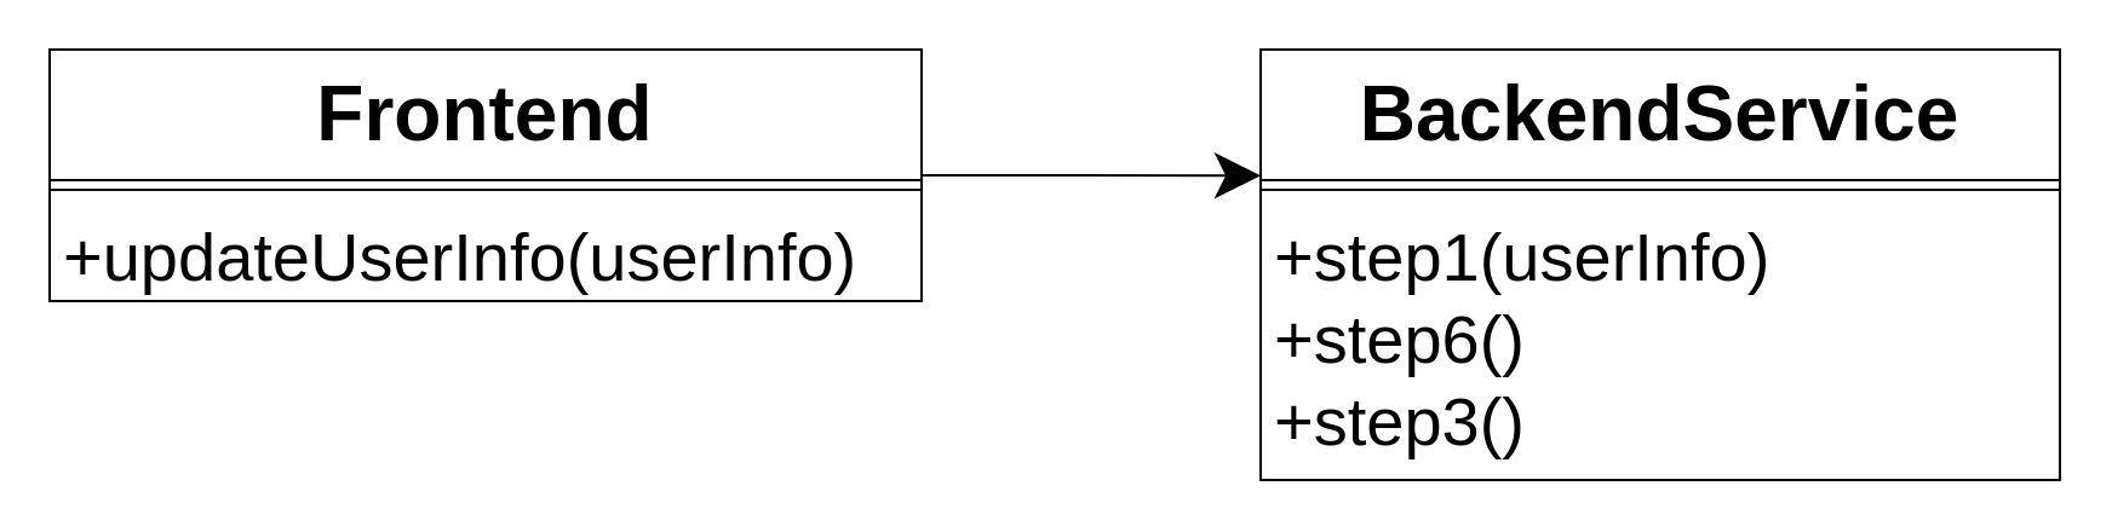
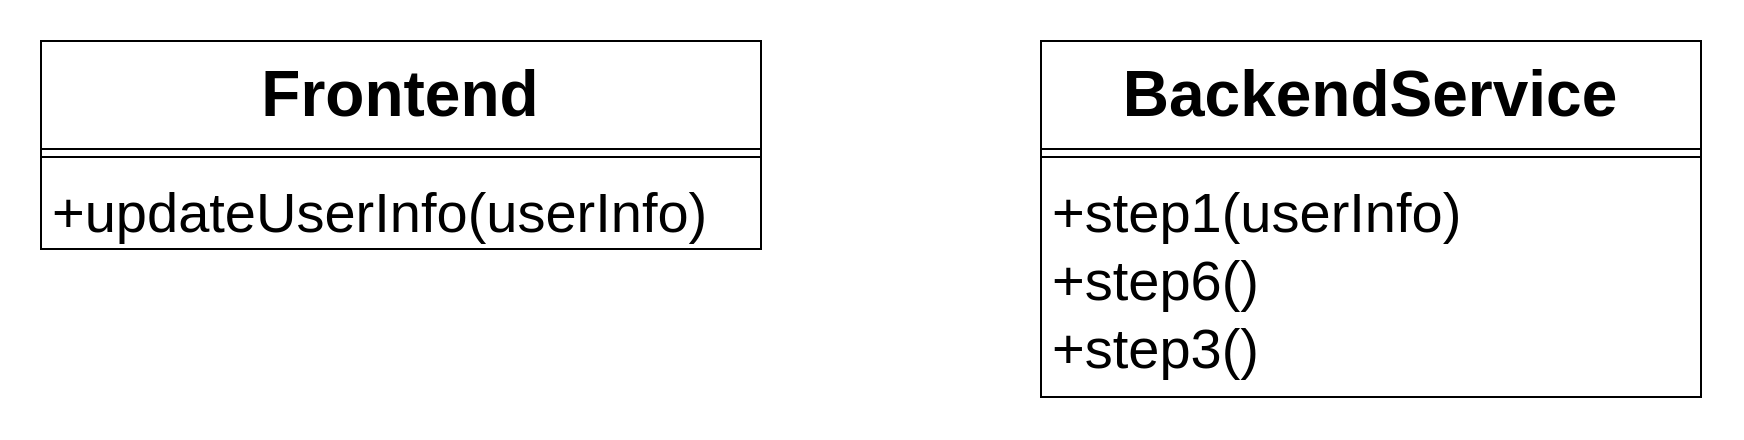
  <mxCell id="0" />
  <mxCell id="1" parent="0" />
- <mxCell id="2" style="edgeStyle=orthogonalEdgeStyle;rounded=0;orthogonalLoop=1;jettySize=auto;html=1;entryX=0;entryY=0.293;entryDx=0;entryDy=0;entryPerimeter=0;endSize=16;startSize=16;" edge="1" parent="1" source="3" target="6"><mxGeometry relative="1" as="geometry" /></mxCell>
  <mxCell id="3" value="Frontend" style="swimlane;fontStyle=1;align=center;verticalAlign=top;childLayout=stackLayout;horizontal=1;startSize=54;horizontalStack=0;resizeParent=1;resizeParentMax=0;resizeLast=0;collapsible=1;marginBottom=0;fontSize=32;" vertex="1" parent="1"><mxGeometry x="20" y="20" width="360" height="104" as="geometry" /></mxCell>
  <mxCell id="4" value="" style="line;strokeWidth=1;fillColor=none;align=left;verticalAlign=middle;spacingTop=-1;spacingLeft=3;spacingRight=3;rotatable=0;labelPosition=right;points=[];portConstraint=eastwest;" vertex="1" parent="3"><mxGeometry y="54" width="360" height="8" as="geometry" /></mxCell>
  <mxCell id="5" value="+updateUserInfo(userInfo)&#10;" style="text;strokeColor=none;fillColor=none;align=left;verticalAlign=top;spacingLeft=4;spacingRight=4;overflow=hidden;rotatable=0;points=[[0,0.5],[1,0.5]];portConstraint=eastwest;fontSize=28;" vertex="1" parent="3"><mxGeometry y="62" width="360" height="42" as="geometry" /></mxCell>
  <mxCell id="6" value="BackendService" style="swimlane;fontStyle=1;align=center;verticalAlign=top;childLayout=stackLayout;horizontal=1;startSize=54;horizontalStack=0;resizeParent=1;resizeParentMax=0;resizeLast=0;collapsible=1;marginBottom=0;fontSize=32;" vertex="1" parent="1"><mxGeometry x="520" y="20" width="330" height="178" as="geometry" /></mxCell>
  <mxCell id="7" value="" style="line;strokeWidth=1;fillColor=none;align=left;verticalAlign=middle;spacingTop=-1;spacingLeft=3;spacingRight=3;rotatable=0;labelPosition=right;points=[];portConstraint=eastwest;" vertex="1" parent="6"><mxGeometry y="54" width="330" height="8" as="geometry" /></mxCell>
  <mxCell id="8" value="+step1(userInfo)&#10;+step6()&#10;+step3()&#10;" style="text;strokeColor=none;fillColor=none;align=left;verticalAlign=top;spacingLeft=4;spacingRight=4;overflow=hidden;rotatable=0;points=[[0,0.5],[1,0.5]];portConstraint=eastwest;fontSize=28;" vertex="1" parent="6"><mxGeometry y="62" width="330" height="116" as="geometry" /></mxCell>
